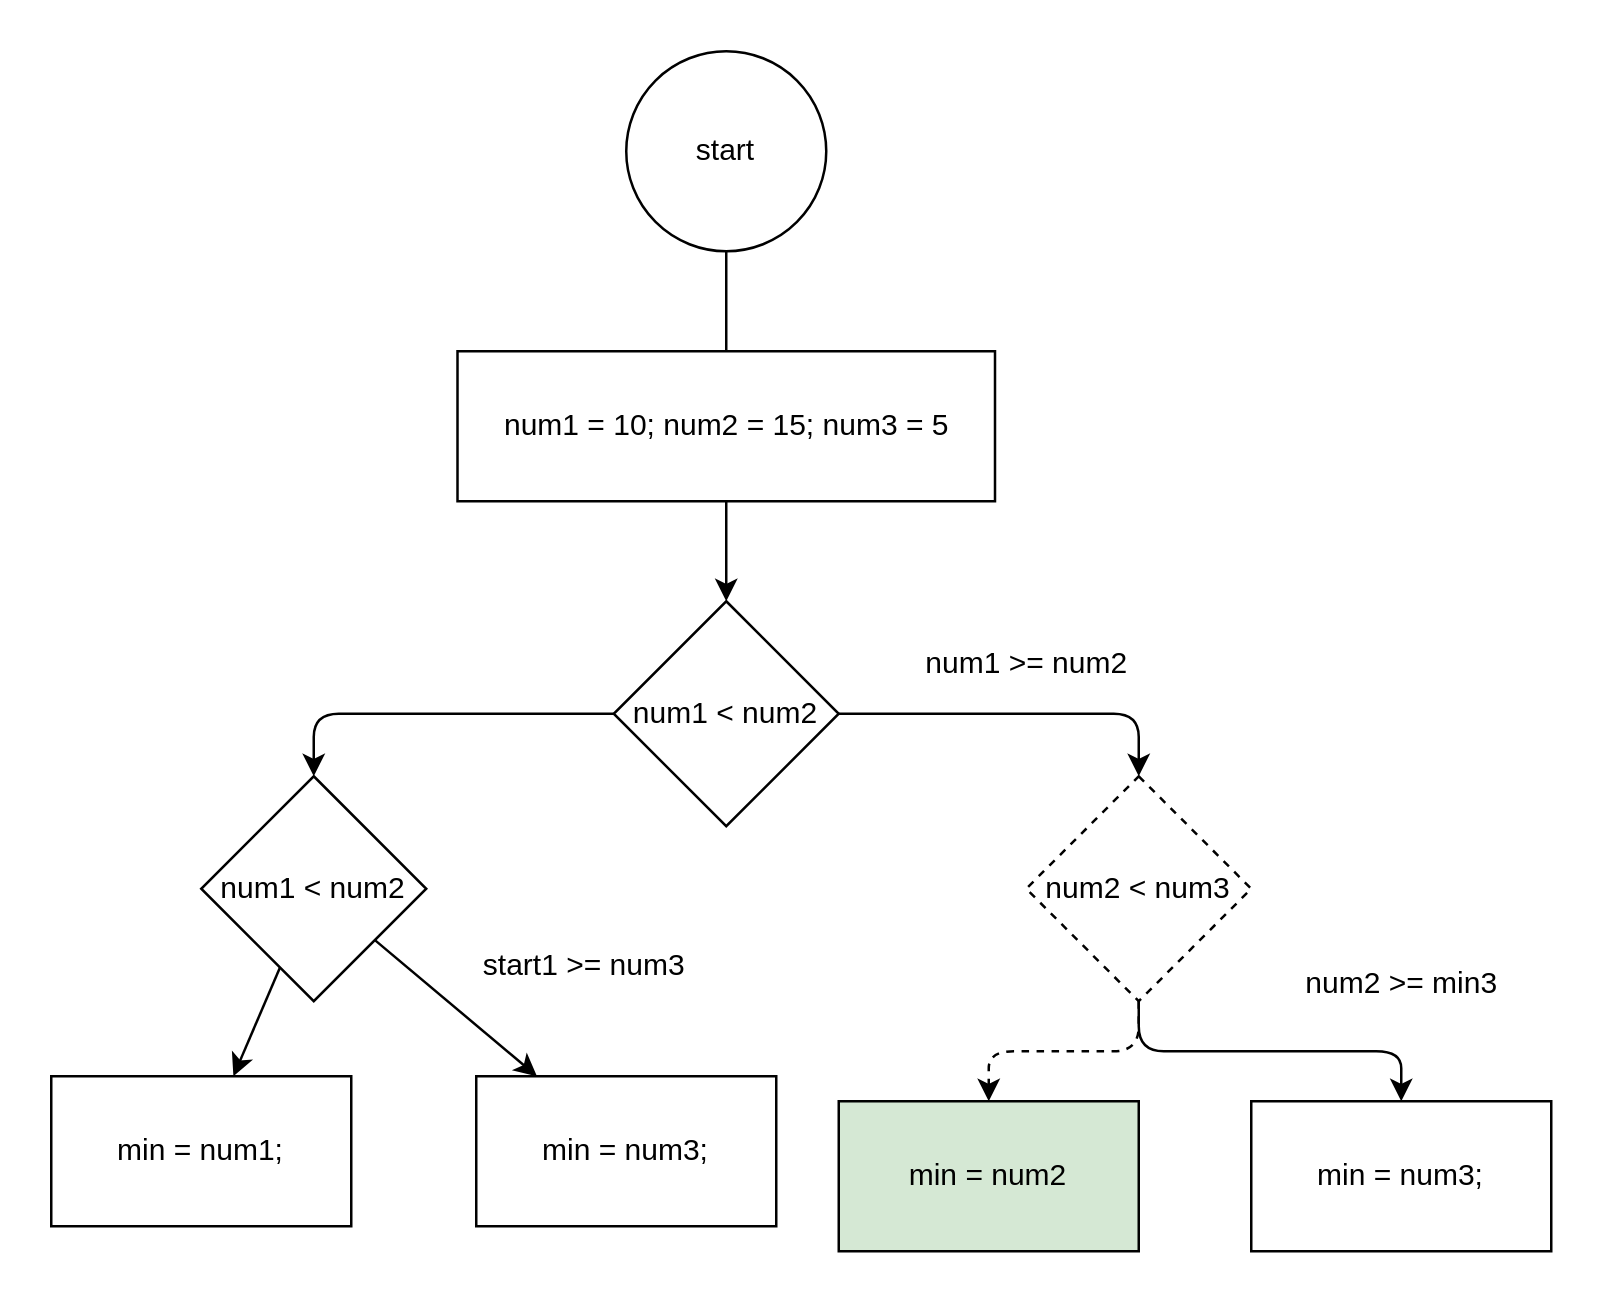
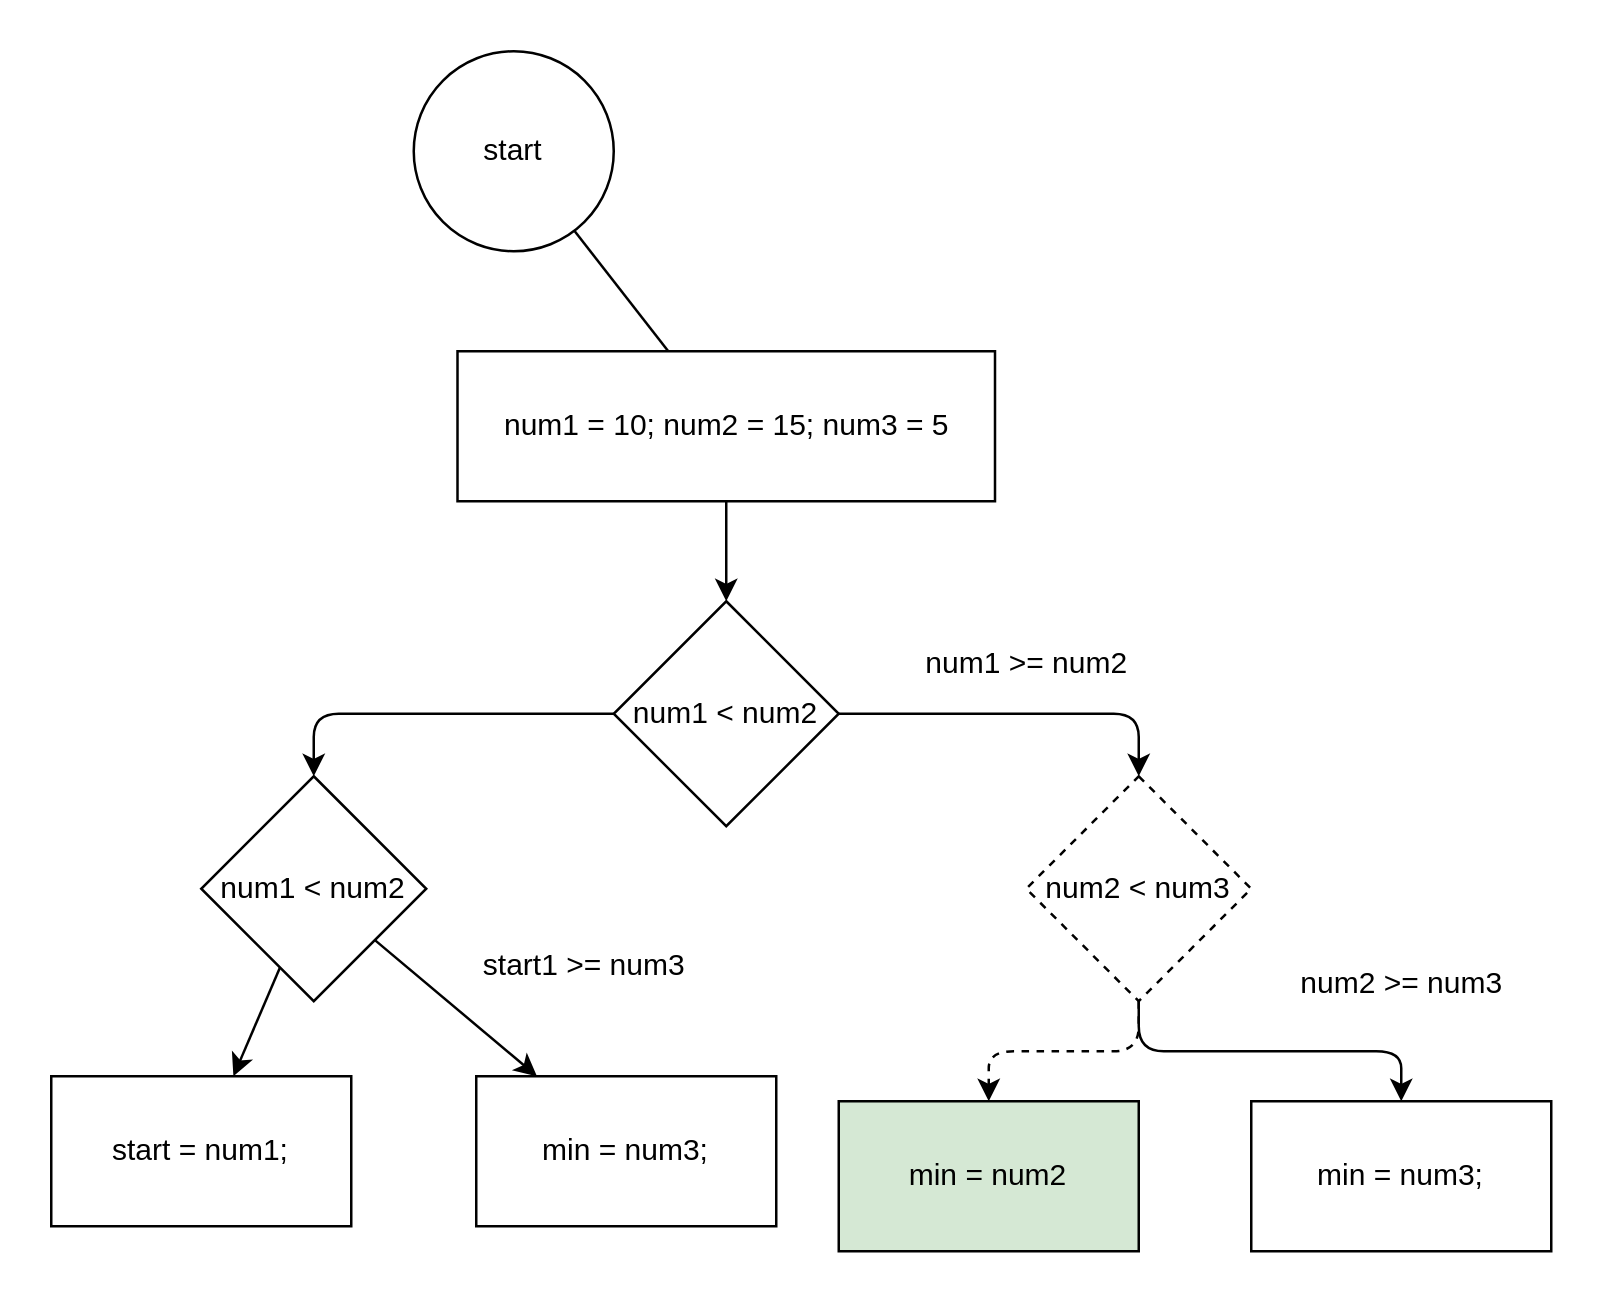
  <mxCell id="0" />
  <mxCell id="1" parent="0" />
  <mxCell id="2" value="" style="edgeStyle=none;html=1;endArrow=none;" edge="1" parent="1" source="3" target="5"><mxGeometry relative="1" as="geometry" /></mxCell>
- <mxCell id="3" value="start" style="ellipse;whiteSpace=wrap;html=1;aspect=fixed;" vertex="1" parent="1"><mxGeometry x="250" y="20" width="80" height="80" as="geometry" /></mxCell>
+ <mxCell id="3" value="start" style="ellipse;whiteSpace=wrap;html=1;aspect=fixed;" vertex="1" parent="1"><mxGeometry x="165" y="20" width="80" height="80" as="geometry" /></mxCell>
  <mxCell id="4" value="" style="edgeStyle=none;html=1;" edge="1" parent="1" source="5" target="8"><mxGeometry relative="1" as="geometry" /></mxCell>
  <mxCell id="5" value="num1 = 10; num2 = 15; num3 = 5" style="whiteSpace=wrap;html=1;" vertex="1" parent="1"><mxGeometry x="182.5" y="140" width="215" height="60" as="geometry" /></mxCell>
  <mxCell id="6" style="edgeStyle=orthogonalEdgeStyle;html=1;exitX=1;exitY=0.5;exitDx=0;exitDy=0;entryX=0.5;entryY=0;entryDx=0;entryDy=0;" edge="1" parent="1" source="8" target="11"><mxGeometry relative="1" as="geometry" /></mxCell>
  <mxCell id="7" style="edgeStyle=orthogonalEdgeStyle;html=1;exitX=0;exitY=0.5;exitDx=0;exitDy=0;entryX=0.5;entryY=0;entryDx=0;entryDy=0;" edge="1" parent="1" source="8" target="14"><mxGeometry relative="1" as="geometry" /></mxCell>
  <mxCell id="8" value="num1 &amp;lt; num2" style="rhombus;whiteSpace=wrap;html=1;" vertex="1" parent="1"><mxGeometry x="245" y="240" width="90" height="90" as="geometry" /></mxCell>
  <mxCell id="9" value="" style="edgeStyle=orthogonalEdgeStyle;html=1;dashed=1;" edge="1" parent="1" source="11" target="17"><mxGeometry relative="1" as="geometry" /></mxCell>
  <mxCell id="10" value="" style="edgeStyle=orthogonalEdgeStyle;html=1;" edge="1" parent="1" source="11" target="18"><mxGeometry relative="1" as="geometry" /></mxCell>
  <mxCell id="11" value="num2 &amp;lt; num3" style="rhombus;whiteSpace=wrap;html=1;dashed=1;" vertex="1" parent="1"><mxGeometry x="410" y="310" width="90" height="90" as="geometry" /></mxCell>
  <mxCell id="12" value="" style="edgeStyle=none;html=1;" edge="1" parent="1" source="14" target="15"><mxGeometry relative="1" as="geometry" /></mxCell>
  <mxCell id="13" value="" style="edgeStyle=none;html=1;" edge="1" parent="1" source="14" target="16"><mxGeometry relative="1" as="geometry" /></mxCell>
  <mxCell id="14" value="num1 &amp;lt; num2" style="rhombus;whiteSpace=wrap;html=1;" vertex="1" parent="1"><mxGeometry x="80" y="310" width="90" height="90" as="geometry" /></mxCell>
- <mxCell id="15" value="min = num1;" style="whiteSpace=wrap;html=1;" vertex="1" parent="1"><mxGeometry x="20" y="430" width="120" height="60" as="geometry" /></mxCell>
+ <mxCell id="15" value="start = num1;" style="whiteSpace=wrap;html=1;" vertex="1" parent="1"><mxGeometry x="20" y="430" width="120" height="60" as="geometry" /></mxCell>
  <mxCell id="16" value="min = num3;" style="whiteSpace=wrap;html=1;" vertex="1" parent="1"><mxGeometry x="190" y="430" width="120" height="60" as="geometry" /></mxCell>
  <mxCell id="17" value="min = num2" style="whiteSpace=wrap;html=1;fillColor=#d5e8d4;" vertex="1" parent="1"><mxGeometry x="335" y="440" width="120" height="60" as="geometry" /></mxCell>
  <mxCell id="18" value="min = num3;" style="whiteSpace=wrap;html=1;" vertex="1" parent="1"><mxGeometry x="500" y="440" width="120" height="60" as="geometry" /></mxCell>
  <mxCell id="19" value="start1 &amp;gt;= num3&lt;div&gt;&lt;br&gt;&lt;/div&gt;" style="text;html=1;align=center;verticalAlign=middle;resizable=0;points=[];autosize=1;strokeColor=none;fillColor=none;" vertex="1" parent="1"><mxGeometry x="182.5" y="373" width="100" height="40" as="geometry" /></mxCell>
  <mxCell id="20" value="num1 &amp;gt;= num2" style="text;html=1;align=center;verticalAlign=middle;resizable=0;points=[];autosize=1;strokeColor=none;fillColor=none;" vertex="1" parent="1"><mxGeometry x="360" y="250" width="100" height="30" as="geometry" /></mxCell>
- <mxCell id="21" value="num2 &amp;gt;= min3" style="text;html=1;align=center;verticalAlign=middle;resizable=0;points=[];autosize=1;strokeColor=none;fillColor=none;" vertex="1" parent="1"><mxGeometry x="510" y="378" width="100" height="30" as="geometry" /></mxCell>
+ <mxCell id="21" value="num2 &amp;gt;= num3" style="text;html=1;align=center;verticalAlign=middle;resizable=0;points=[];autosize=1;strokeColor=none;fillColor=none;" vertex="1" parent="1"><mxGeometry x="510" y="378" width="100" height="30" as="geometry" /></mxCell>
